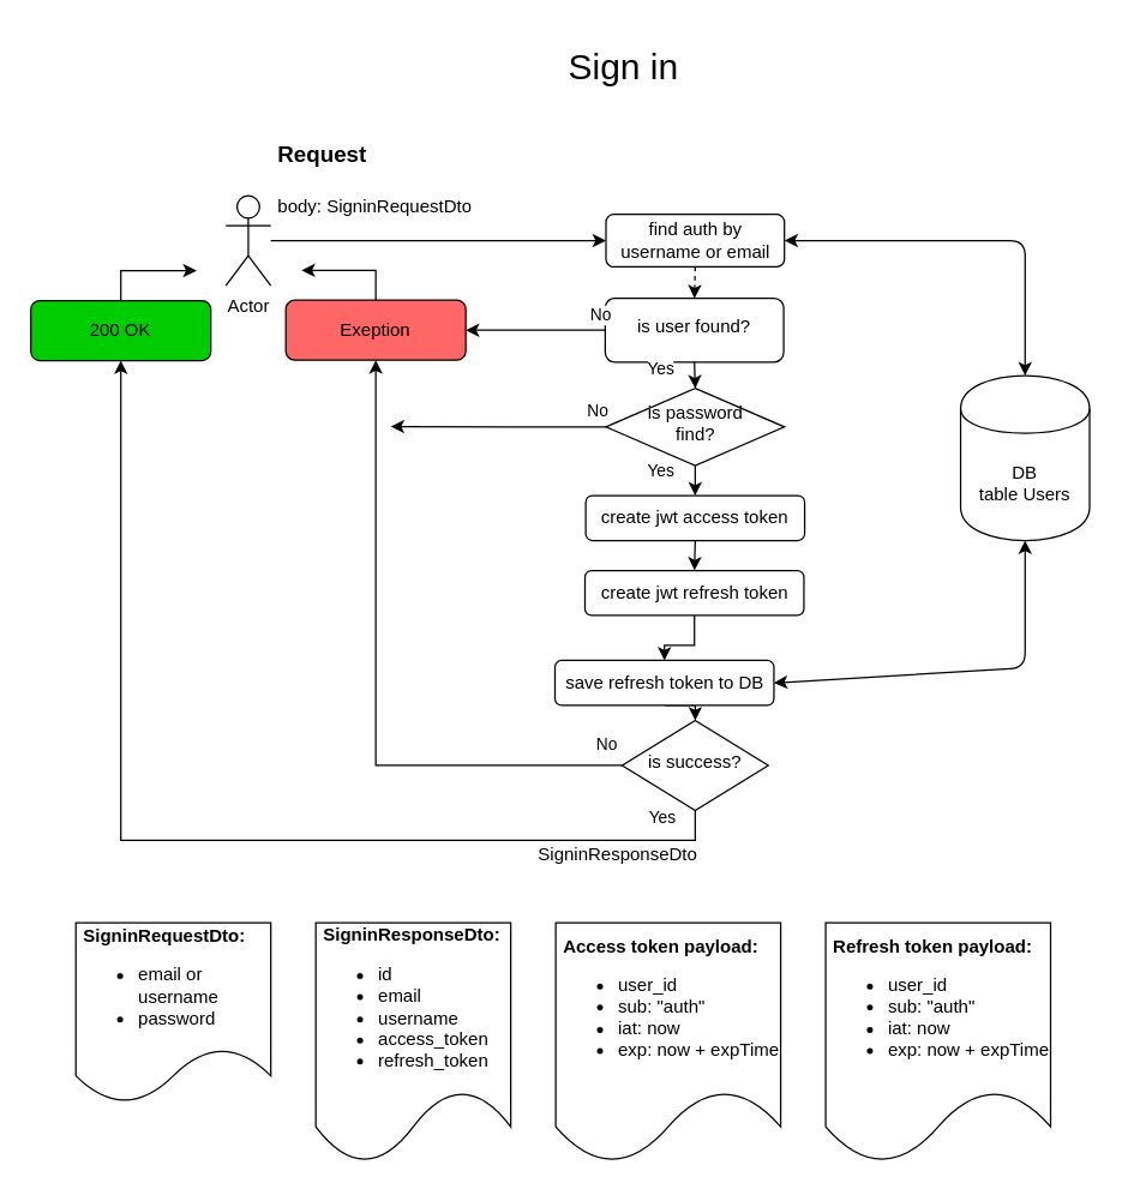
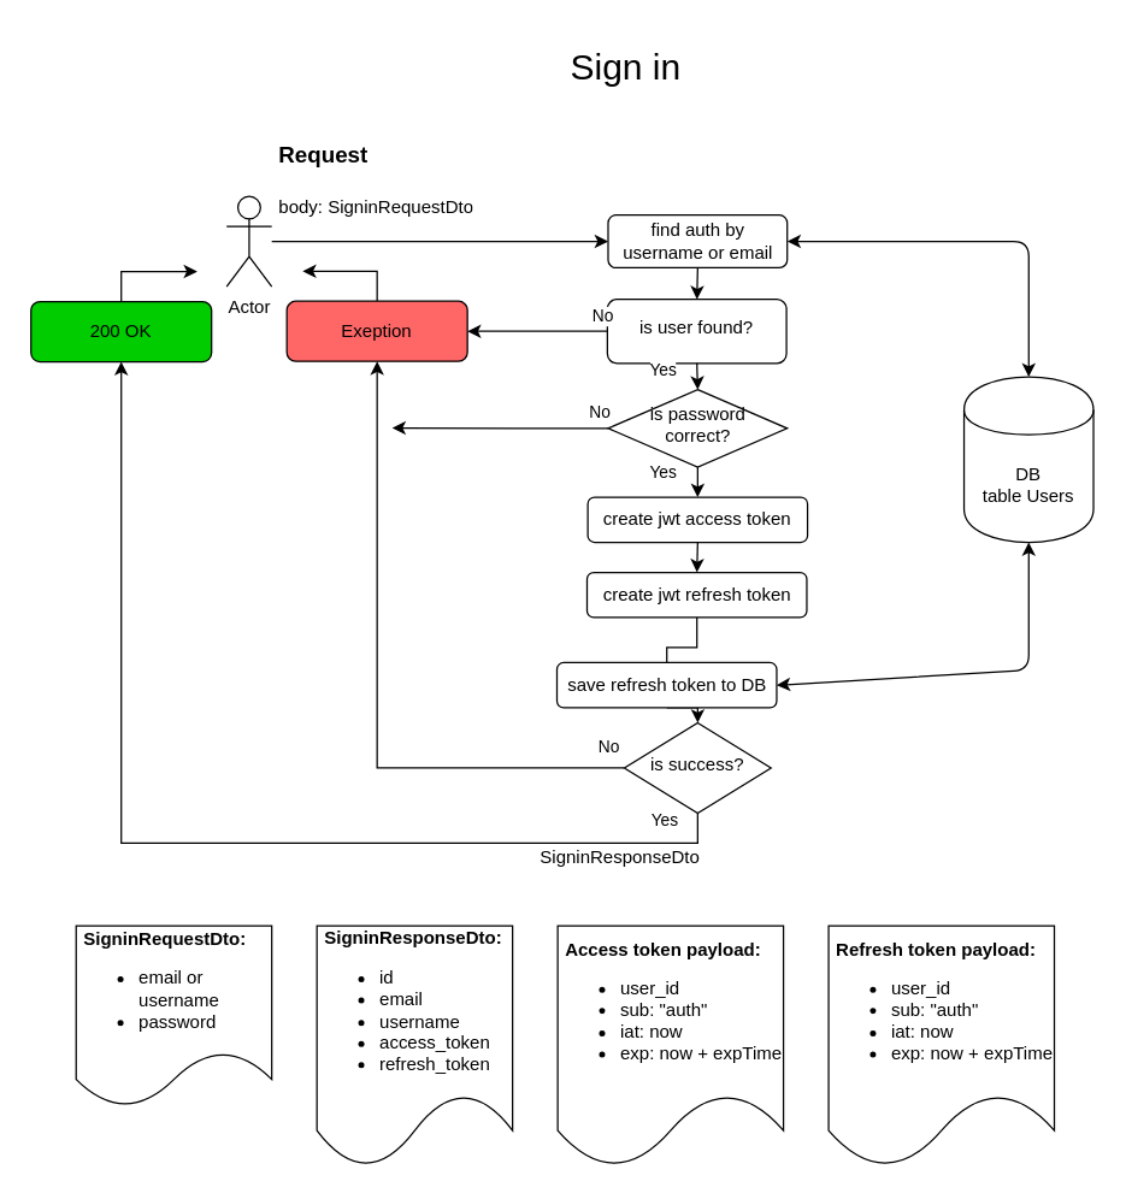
  <mxCell id="0" />
  <mxCell id="1" parent="0" />
  <mxCell id="2" style="edgeStyle=orthogonalEdgeStyle;rounded=0;orthogonalLoop=1;jettySize=auto;html=1;entryX=0;entryY=0.5;entryDx=0;entryDy=0;" edge="1" parent="1" source="3" target="21"><mxGeometry relative="1" as="geometry" /></mxCell>
  <mxCell id="3" value="Actor" style="shape=umlActor;verticalLabelPosition=bottom;labelBackgroundColor=#ffffff;verticalAlign=top;html=1;outlineConnect=0;" vertex="1" parent="1"><mxGeometry x="150" y="130" width="30" height="60" as="geometry" /></mxCell>
  <mxCell id="4" value="is user found?" style="whiteSpace=wrap;html=1;shadow=0;fontFamily=Helvetica;fontSize=12;align=center;strokeWidth=1;spacing=6;spacingTop=-4;rounded=1;" vertex="1" parent="1"><mxGeometry x="403" y="198.5" width="119" height="42.5" as="geometry" /></mxCell>
  <mxCell id="5" style="edgeStyle=orthogonalEdgeStyle;rounded=0;orthogonalLoop=1;jettySize=auto;html=1;" edge="1" parent="1" source="6"><mxGeometry relative="1" as="geometry"><mxPoint x="130" y="180" as="targetPoint" /></mxGeometry></mxCell>
  <mxCell id="6" value="200 OK" style="rounded=1;whiteSpace=wrap;html=1;fontSize=12;glass=0;strokeWidth=1;shadow=0;fillColor=#00CC00;" vertex="1" parent="1"><mxGeometry x="20" y="200" width="120" height="40" as="geometry" /></mxCell>
  <mxCell id="7" style="edgeStyle=orthogonalEdgeStyle;rounded=0;orthogonalLoop=1;jettySize=auto;html=1;" edge="1" parent="1" source="8"><mxGeometry relative="1" as="geometry"><mxPoint x="200" y="180" as="targetPoint" /></mxGeometry></mxCell>
  <mxCell id="8" value="Exeption" style="rounded=1;whiteSpace=wrap;html=1;fontSize=12;glass=0;strokeWidth=1;shadow=0;fillColor=#FF6666;" vertex="1" parent="1"><mxGeometry x="190" y="199.75" width="120" height="40" as="geometry" /></mxCell>
  <mxCell id="9" value="&lt;h1&gt;&lt;font style=&quot;font-size: 15px ; line-height: 100%&quot;&gt;Request&lt;/font&gt;&lt;/h1&gt;&lt;p&gt;body: SigninRequestDto&lt;/p&gt;" style="text;html=1;strokeColor=none;fillColor=none;spacing=5;spacingTop=-20;whiteSpace=wrap;overflow=hidden;rounded=0;" vertex="1" parent="1"><mxGeometry x="180" y="80" width="230" height="70" as="geometry" /></mxCell>
  <mxCell id="10" value="is success?" style="rhombus;whiteSpace=wrap;html=1;shadow=0;fontFamily=Helvetica;fontSize=12;align=center;strokeWidth=1;spacing=6;spacingTop=-4;" vertex="1" parent="1"><mxGeometry x="414.25" y="480" width="97.5" height="60" as="geometry" /></mxCell>
  <mxCell id="11" value="No" style="edgeStyle=orthogonalEdgeStyle;rounded=0;html=1;jettySize=auto;orthogonalLoop=1;fontSize=11;endArrow=classic;labelBackgroundColor=#ffffff;labelBorderColor=none;exitX=0;exitY=0.5;exitDx=0;exitDy=0;entryX=0.5;entryY=1;entryDx=0;entryDy=0;" edge="1" parent="1" source="10" target="8"><mxGeometry x="-0.179" y="-154" relative="1" as="geometry"><mxPoint as="offset" /><mxPoint x="380" y="359.5" as="sourcePoint" /><mxPoint x="450" y="360" as="targetPoint" /></mxGeometry></mxCell>
  <mxCell id="12" value="Yes" style="edgeStyle=orthogonalEdgeStyle;rounded=0;html=1;jettySize=auto;orthogonalLoop=1;fontSize=11;endArrow=classic;labelBackgroundColor=#ffffff;labelBorderColor=none;exitX=0.5;exitY=1;exitDx=0;exitDy=0;entryX=0.5;entryY=1;entryDx=0;entryDy=0;" edge="1" parent="1" source="10" target="6"><mxGeometry x="-0.883" y="-15" relative="1" as="geometry"><mxPoint as="offset" /><mxPoint x="582" y="411" as="sourcePoint" /><mxPoint x="570" y="450" as="targetPoint" /></mxGeometry></mxCell>
  <mxCell id="13" value="Sign in" style="text;html=1;strokeColor=none;fillColor=none;align=center;verticalAlign=middle;whiteSpace=wrap;rounded=0;fontSize=24;" vertex="1" parent="1"><mxGeometry x="250" width="331" height="50" as="geometry" y="20" /></mxCell>
  <mxCell id="14" value="&lt;div&gt;&lt;b&gt;&amp;nbsp;SigninRequestDto:&lt;/b&gt;&lt;/div&gt;&lt;div&gt;&lt;ul&gt;&lt;li&gt;email or username&lt;/li&gt;&lt;li&gt;&lt;span&gt;password&lt;/span&gt;&lt;/li&gt;&lt;/ul&gt;&lt;/div&gt;" style="shape=document;whiteSpace=wrap;html=1;boundedLbl=1;fillColor=#FFFFFF;align=left;" vertex="1" parent="1"><mxGeometry x="50" y="615" width="130" height="120" as="geometry" /></mxCell>
  <mxCell id="15" value="DB&lt;br&gt;table Users" style="shape=cylinder;whiteSpace=wrap;html=1;boundedLbl=1;backgroundOutline=1;" vertex="1" parent="1"><mxGeometry x="640" y="250" width="86" height="110" as="geometry" /></mxCell>
  <mxCell id="16" style="edgeStyle=orthogonalEdgeStyle;rounded=0;orthogonalLoop=1;jettySize=auto;html=1;entryX=0.5;entryY=0;entryDx=0;entryDy=0;exitX=0.5;exitY=1;exitDx=0;exitDy=0;" edge="1" parent="1" source="31" target="10"><mxGeometry relative="1" as="geometry"><mxPoint x="463" y="470" as="sourcePoint" /></mxGeometry></mxCell>
  <mxCell id="17" value="&lt;div&gt;&lt;b&gt;&amp;nbsp;SigninResponseDto:&lt;/b&gt;&lt;/div&gt;&lt;div&gt;&lt;ul&gt;&lt;li&gt;id&lt;/li&gt;&lt;li&gt;&lt;span&gt;email&lt;/span&gt;&lt;br&gt;&lt;/li&gt;&lt;li&gt;&lt;span&gt;username&lt;/span&gt;&lt;/li&gt;&lt;li&gt;&lt;span&gt;access_token&lt;/span&gt;&lt;/li&gt;&lt;li&gt;&lt;span&gt;refresh_token&lt;/span&gt;&lt;/li&gt;&lt;/ul&gt;&lt;/div&gt;" style="shape=document;whiteSpace=wrap;html=1;boundedLbl=1;fillColor=#FFFFFF;align=left;" vertex="1" parent="1"><mxGeometry x="210" y="615" width="130" height="160" as="geometry" /></mxCell>
  <mxCell id="18" value="&lt;span style=&quot;text-align: left&quot;&gt;&amp;nbsp;SigninResponseDto&lt;/span&gt;" style="text;html=1;strokeColor=none;fillColor=none;align=center;verticalAlign=middle;whiteSpace=wrap;rounded=0;" vertex="1" parent="1"><mxGeometry x="350" y="560" width="120" height="20" as="geometry" /></mxCell>
  <mxCell id="19" value="Yes" style="edgeStyle=orthogonalEdgeStyle;rounded=0;html=1;jettySize=auto;orthogonalLoop=1;fontSize=11;endArrow=classic;labelBackgroundColor=#ffffff;labelBorderColor=none;exitX=0.5;exitY=1;exitDx=0;exitDy=0;entryX=0.5;entryY=0;entryDx=0;entryDy=0;" edge="1" parent="1" source="4" target="24"><mxGeometry x="-0.553" y="-23" relative="1" as="geometry"><mxPoint as="offset" /><mxPoint x="401" y="240" as="sourcePoint" /><mxPoint x="463" y="260" as="targetPoint" /></mxGeometry></mxCell>
- <mxCell id="20" style="edgeStyle=orthogonalEdgeStyle;rounded=0;orthogonalLoop=1;jettySize=auto;html=1;exitX=0.5;exitY=1;exitDx=0;exitDy=0;entryX=0.5;entryY=0;entryDx=0;entryDy=0;dashed=1;" edge="1" parent="1" source="21" target="4"><mxGeometry relative="1" as="geometry" /></mxCell>
+ <mxCell id="20" style="edgeStyle=orthogonalEdgeStyle;rounded=0;orthogonalLoop=1;jettySize=auto;html=1;exitX=0.5;exitY=1;exitDx=0;exitDy=0;entryX=0.5;entryY=0;entryDx=0;entryDy=0;" edge="1" parent="1" source="21" target="4"><mxGeometry relative="1" as="geometry" /></mxCell>
  <mxCell id="21" value="find auth by username or email" style="rounded=1;whiteSpace=wrap;html=1;" vertex="1" parent="1"><mxGeometry x="403.5" y="142.5" width="119" height="35" as="geometry" /></mxCell>
  <mxCell id="22" value="" style="endArrow=classic;startArrow=classic;html=1;exitX=1;exitY=0.5;exitDx=0;exitDy=0;entryX=0.5;entryY=0;entryDx=0;entryDy=0;" edge="1" parent="1" source="21" target="15"><mxGeometry width="50" height="50" relative="1" as="geometry"><mxPoint x="577.75" y="175" as="sourcePoint" /><mxPoint x="650" y="160" as="targetPoint" /><Array as="points"><mxPoint x="683" y="160" /></Array></mxGeometry></mxCell>
  <mxCell id="23" value="No" style="edgeStyle=orthogonalEdgeStyle;rounded=0;html=1;jettySize=auto;orthogonalLoop=1;fontSize=11;endArrow=classic;labelBackgroundColor=#ffffff;labelBorderColor=none;exitX=0;exitY=0.5;exitDx=0;exitDy=0;entryX=1;entryY=0.5;entryDx=0;entryDy=0;" edge="1" parent="1" source="4" target="8"><mxGeometry x="-0.928" y="-10" relative="1" as="geometry"><mxPoint as="offset" /><mxPoint x="400" y="220" as="sourcePoint" /><mxPoint x="350" y="260" as="targetPoint" /></mxGeometry></mxCell>
- <mxCell id="24" value="is password&lt;br&gt;find?" style="rhombus;whiteSpace=wrap;html=1;shadow=0;fontFamily=Helvetica;fontSize=12;align=center;strokeWidth=1;spacing=6;spacingTop=-4;" vertex="1" parent="1"><mxGeometry x="403.5" y="258.5" width="119" height="51.5" as="geometry" /></mxCell>
+ <mxCell id="24" value="is password&lt;br&gt;correct?" style="rhombus;whiteSpace=wrap;html=1;shadow=0;fontFamily=Helvetica;fontSize=12;align=center;strokeWidth=1;spacing=6;spacingTop=-4;" vertex="1" parent="1"><mxGeometry x="403.5" y="258.5" width="119" height="51.5" as="geometry" /></mxCell>
  <mxCell id="25" value="Yes" style="edgeStyle=orthogonalEdgeStyle;rounded=0;html=1;jettySize=auto;orthogonalLoop=1;fontSize=11;endArrow=classic;labelBackgroundColor=#ffffff;labelBorderColor=none;exitX=0.5;exitY=1;exitDx=0;exitDy=0;" edge="1" parent="1" source="24"><mxGeometry x="-0.553" y="-23" relative="1" as="geometry"><mxPoint as="offset" /><mxPoint x="401.5" y="300" as="sourcePoint" /><mxPoint x="463" y="330" as="targetPoint" /></mxGeometry></mxCell>
  <mxCell id="26" value="No" style="edgeStyle=orthogonalEdgeStyle;rounded=0;html=1;jettySize=auto;orthogonalLoop=1;fontSize=11;endArrow=classic;labelBackgroundColor=#ffffff;labelBorderColor=none;exitX=0;exitY=0.5;exitDx=0;exitDy=0;" edge="1" parent="1" source="24"><mxGeometry x="-0.928" y="-10" relative="1" as="geometry"><mxPoint as="offset" /><mxPoint x="400.5" y="280" as="sourcePoint" /><mxPoint x="260" y="284" as="targetPoint" /><Array as="points"><mxPoint x="340" y="284" /><mxPoint x="290" y="284" /></Array></mxGeometry></mxCell>
  <mxCell id="27" style="edgeStyle=orthogonalEdgeStyle;rounded=0;orthogonalLoop=1;jettySize=auto;html=1;exitX=0.5;exitY=1;exitDx=0;exitDy=0;entryX=0.5;entryY=0;entryDx=0;entryDy=0;" edge="1" parent="1" source="28" target="30"><mxGeometry relative="1" as="geometry" /></mxCell>
  <mxCell id="28" value="create jwt access token" style="rounded=1;whiteSpace=wrap;html=1;" vertex="1" parent="1"><mxGeometry x="390" y="330" width="146" height="30" as="geometry" /></mxCell>
- <mxCell id="29" style="edgeStyle=orthogonalEdgeStyle;rounded=0;orthogonalLoop=1;jettySize=auto;html=1;entryX=0.5;entryY=0;entryDx=0;entryDy=0;" edge="1" parent="1" source="30" target="31"><mxGeometry relative="1" as="geometry" /></mxCell>
+ <mxCell id="29" style="edgeStyle=orthogonalEdgeStyle;rounded=0;orthogonalLoop=1;jettySize=auto;html=1;entryX=0.5;entryY=0;entryDx=0;entryDy=0;endArrow=none;" edge="1" parent="1" source="30" target="31"><mxGeometry relative="1" as="geometry" /></mxCell>
  <mxCell id="30" value="create jwt refresh token" style="rounded=1;whiteSpace=wrap;html=1;" vertex="1" parent="1"><mxGeometry x="389.5" y="380" width="146" height="30" as="geometry" /></mxCell>
  <mxCell id="31" value="save refresh token to DB" style="rounded=1;whiteSpace=wrap;html=1;" vertex="1" parent="1"><mxGeometry x="369.5" y="440" width="146" height="30" as="geometry" /></mxCell>
  <mxCell id="32" value="" style="endArrow=classic;startArrow=classic;html=1;exitX=1;exitY=0.5;exitDx=0;exitDy=0;entryX=0.5;entryY=1;entryDx=0;entryDy=0;" edge="1" parent="1" source="31" target="15"><mxGeometry width="50" height="50" relative="1" as="geometry"><mxPoint x="532.5" y="170" as="sourcePoint" /><mxPoint x="693" y="290" as="targetPoint" /><Array as="points"><mxPoint x="683" y="445" /></Array></mxGeometry></mxCell>
  <mxCell id="33" value="&lt;div&gt;&lt;b&gt;&amp;nbsp;Access token payload:&lt;/b&gt;&lt;/div&gt;&lt;div&gt;&lt;ul&gt;&lt;li&gt;user_id&lt;/li&gt;&lt;li&gt;sub: &quot;auth&quot;&lt;/li&gt;&lt;li&gt;iat: now&lt;/li&gt;&lt;li&gt;exp: now + expTime&lt;/li&gt;&lt;/ul&gt;&lt;/div&gt;" style="shape=document;whiteSpace=wrap;html=1;boundedLbl=1;fillColor=#FFFFFF;align=left;" vertex="1" parent="1"><mxGeometry x="370" y="615" width="150" height="160" as="geometry" /></mxCell>
  <mxCell id="34" value="&lt;div&gt;&lt;b&gt;&amp;nbsp;Refresh token payload:&lt;/b&gt;&lt;/div&gt;&lt;div&gt;&lt;ul&gt;&lt;li&gt;user_id&lt;/li&gt;&lt;li&gt;sub: &quot;auth&quot;&lt;/li&gt;&lt;li&gt;iat: now&lt;/li&gt;&lt;li&gt;exp: now + expTime&lt;/li&gt;&lt;/ul&gt;&lt;/div&gt;" style="shape=document;whiteSpace=wrap;html=1;boundedLbl=1;fillColor=#FFFFFF;align=left;" vertex="1" parent="1"><mxGeometry x="550" y="615" width="150" height="160" as="geometry" /></mxCell>
